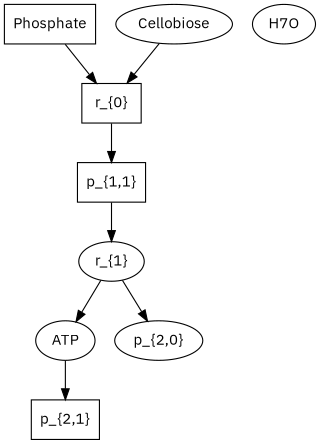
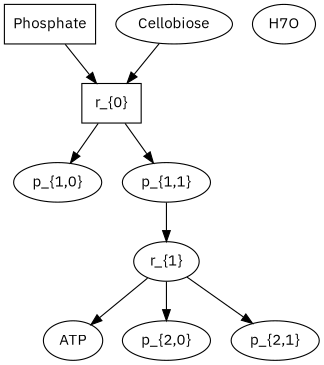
  digraph {
    fontname="IBM Plex Sans"
    node [fontname="IBM Plex Sans" shape=ellipse]
    edge [fontname="IBM Plex Sans"]
    n1 [label=Phosphate shape=box]
    n2 [label="r_{0}" shape=box]
-   n4 [label="p_{1,1}" shape=box]
+   n3 [label="p_{1,0}"]
+   n4 [label="p_{1,1}"]
    n5 [label=Cellobiose]
    n6 [label="r_{1}"]
    n7 [label=ATP]
    n8 [label="p_{2,0}"]
-   n9 [label="p_{2,1}" shape=box]
+   n9 [label="p_{2,1}"]
    n10 [label=H7O]
    n1 -> n2
+   n2 -> n3
    n2 -> n4
    n4 -> n6
    n5 -> n2
    n6 -> n7
    n6 -> n8
-   n7 -> n9
+   n6 -> n9
  }
